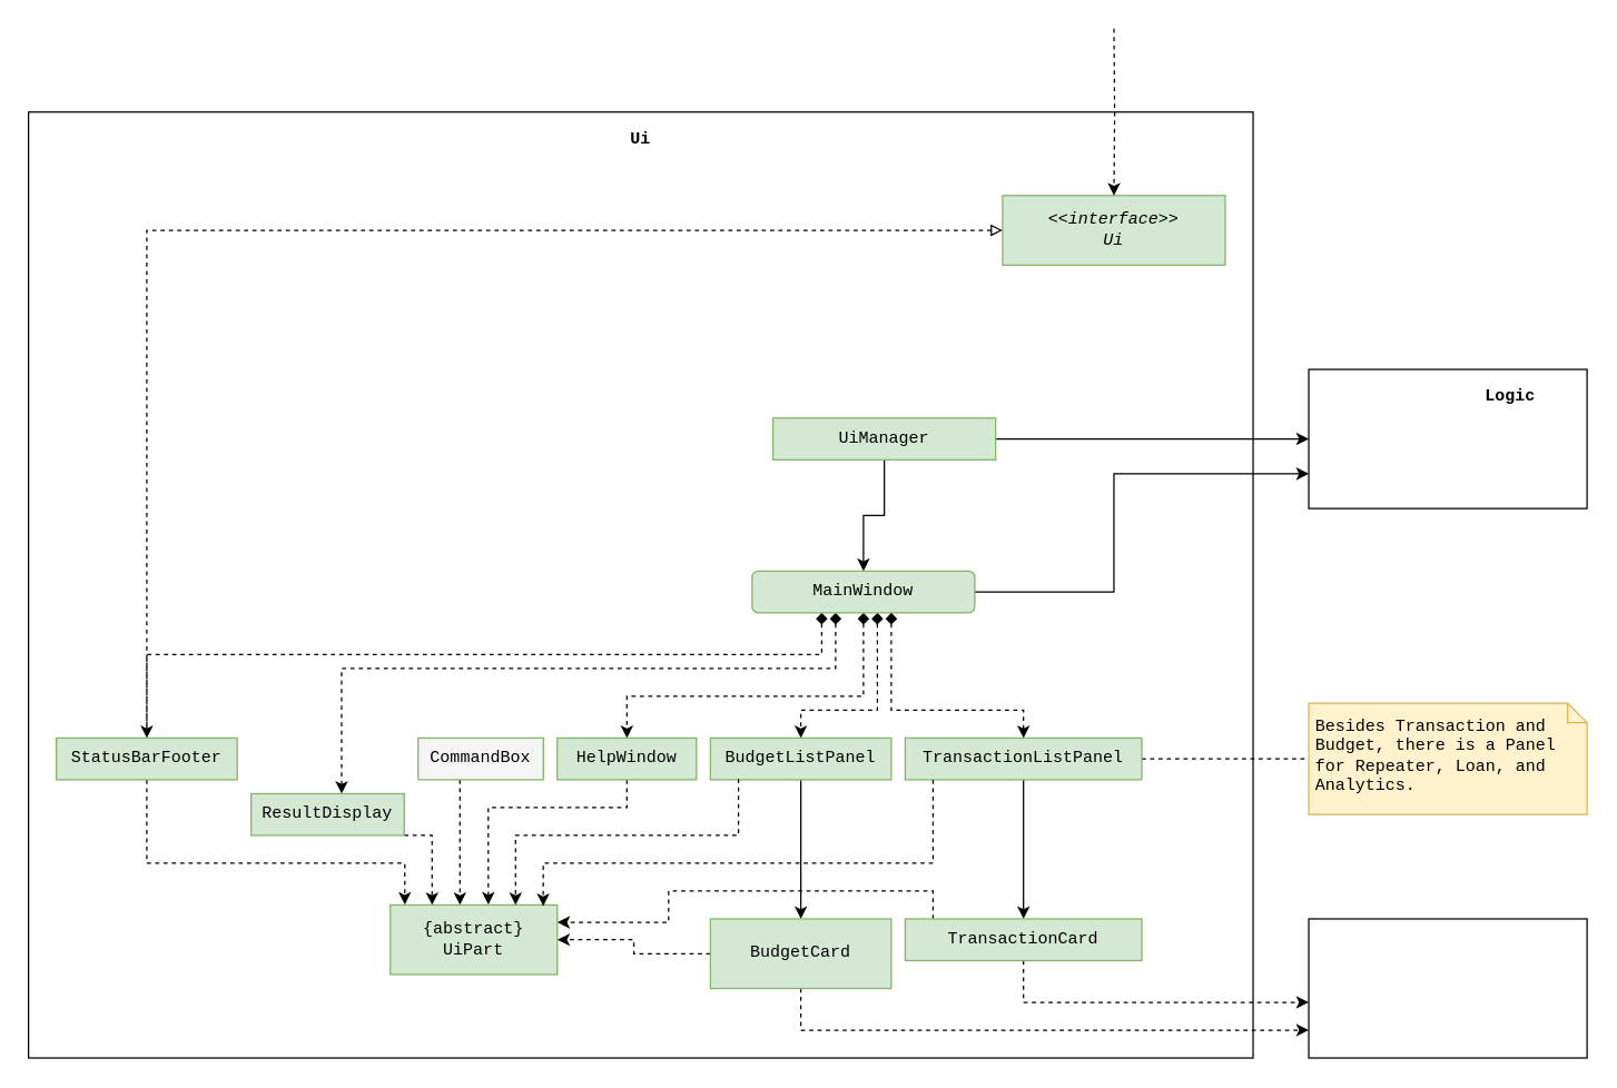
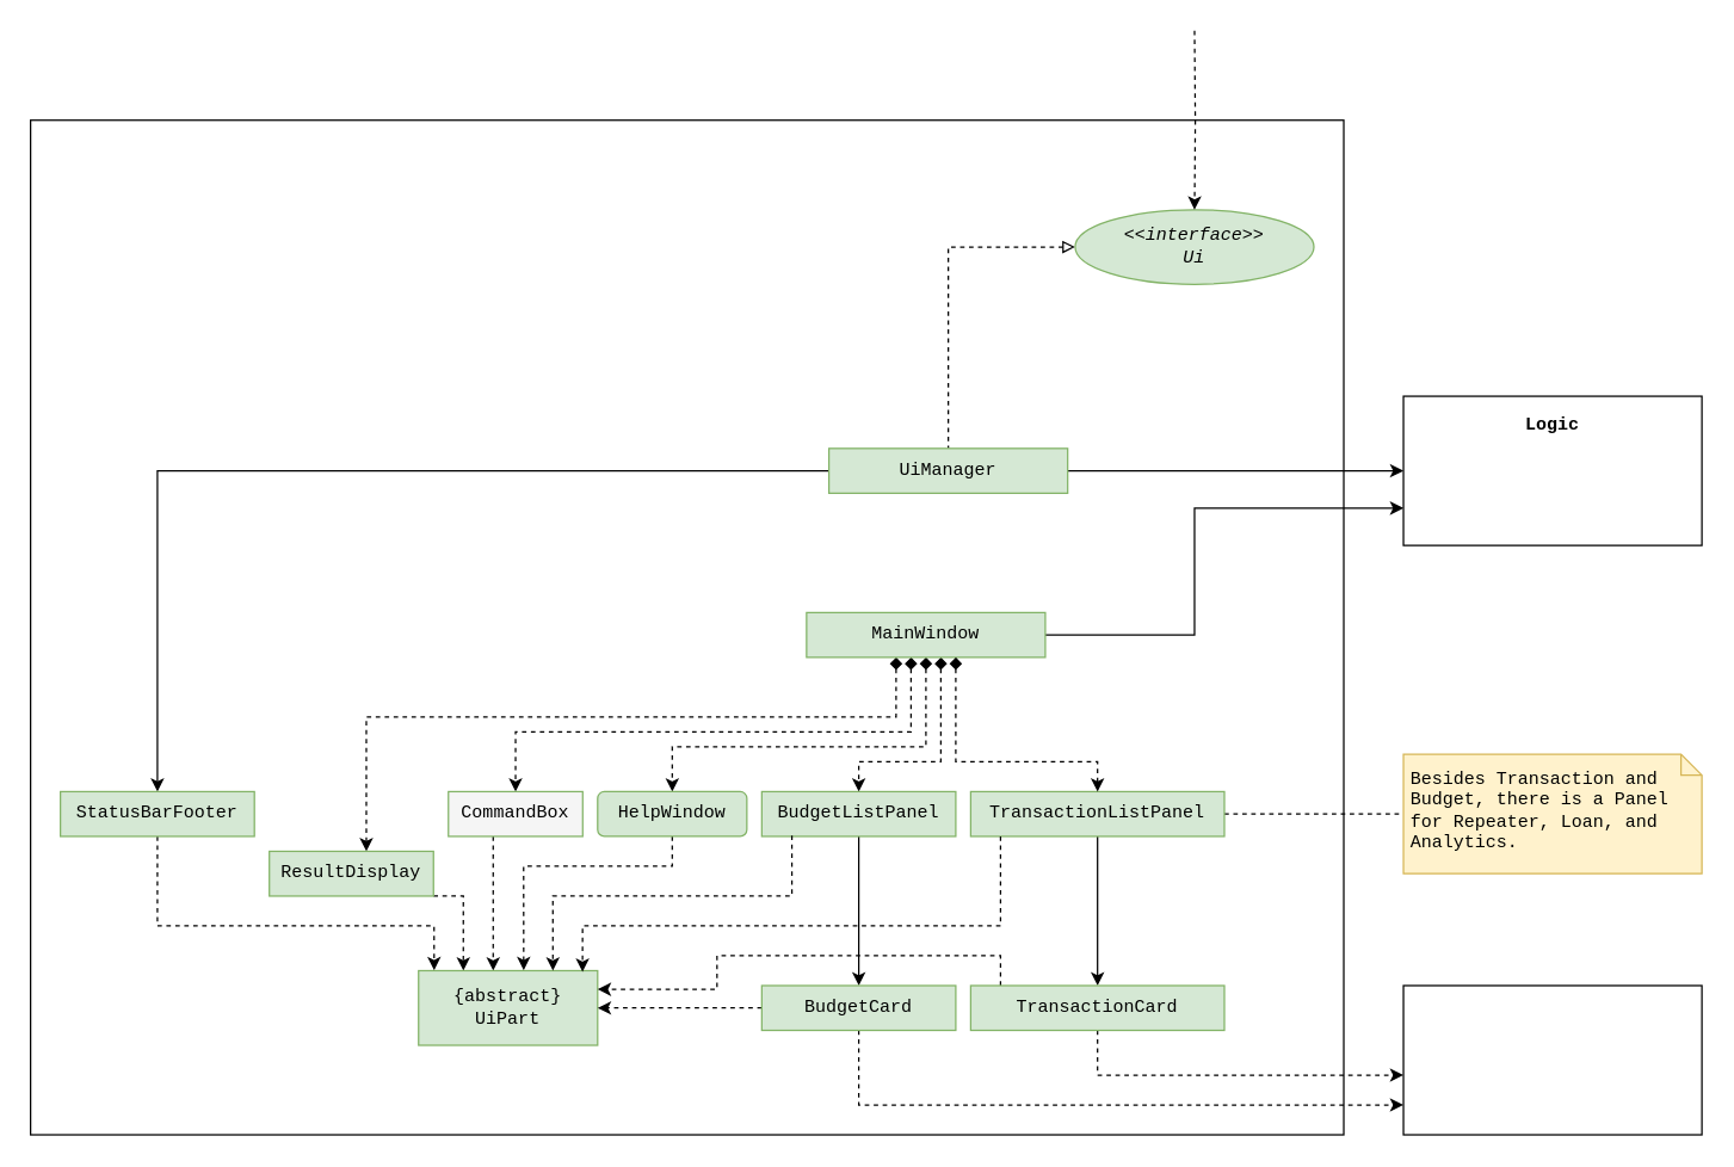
  <mxCell id="0" />
  <mxCell id="1" parent="0" />
  <mxCell id="2" value="" style="rounded=0;whiteSpace=wrap;html=1;fontFamily=Courier New;fillColor=none;" parent="1" vertex="1"><mxGeometry x="20" y="80" width="880" height="680" as="geometry" /></mxCell>
- <mxCell id="3" value="Ui" style="text;html=1;strokeColor=none;fillColor=none;align=center;verticalAlign=middle;whiteSpace=wrap;rounded=0;fontStyle=1;fontFamily=Courier New;" parent="1" vertex="1"><mxGeometry x="440" y="90" width="40" height="20" as="geometry" /></mxCell>
- <mxCell id="4" style="edgeStyle=orthogonalEdgeStyle;rounded=0;orthogonalLoop=1;jettySize=auto;html=1;dashed=1;startArrow=block;startFill=0;endArrow=none;endFill=0;strokeWidth=1;fontFamily=Courier New;" parent="1" source="5" target="17" edge="1"><mxGeometry relative="1" as="geometry" /></mxCell>
- <mxCell id="5" value="&lt;div&gt;&lt;i&gt;&amp;lt;&amp;lt;interface&amp;gt;&amp;gt;&lt;/i&gt;&lt;/div&gt;&lt;div&gt;&lt;i&gt;Ui&lt;br&gt;&lt;/i&gt;&lt;/div&gt;" style="rounded=0;whiteSpace=wrap;html=1;fillColor=#d5e8d4;strokeColor=#82b366;fontFamily=Courier New;" parent="1" vertex="1"><mxGeometry x="720" y="140" width="160" height="50" as="geometry" /></mxCell>
+ <mxCell id="4" style="edgeStyle=orthogonalEdgeStyle;rounded=0;orthogonalLoop=1;jettySize=auto;html=1;dashed=1;startArrow=block;startFill=0;endArrow=none;endFill=0;strokeWidth=1;fontFamily=Courier New;" parent="1" source="5" target="8" edge="1"><mxGeometry relative="1" as="geometry" /></mxCell>
+ <mxCell id="5" value="&lt;div&gt;&lt;i&gt;&amp;lt;&amp;lt;interface&amp;gt;&amp;gt;&lt;/i&gt;&lt;/div&gt;&lt;div&gt;&lt;i&gt;Ui&lt;br&gt;&lt;/i&gt;&lt;/div&gt;" style="ellipse;whiteSpace=wrap;html=1;fillColor=#d5e8d4;strokeColor=#82b366;fontFamily=Courier New;" parent="1" vertex="1"><mxGeometry x="720" y="140" width="160" height="50" as="geometry" /></mxCell>
  <mxCell id="6" style="edgeStyle=orthogonalEdgeStyle;rounded=0;orthogonalLoop=1;jettySize=auto;html=1;entryX=0;entryY=0.5;entryDx=0;entryDy=0;" edge="1" parent="1" source="8" target="26"><mxGeometry relative="1" as="geometry" /></mxCell>
- <mxCell id="7" style="edgeStyle=orthogonalEdgeStyle;rounded=0;orthogonalLoop=1;jettySize=auto;html=1;" edge="1" parent="1" source="8" target="15"><mxGeometry relative="1" as="geometry" /></mxCell>
+ <mxCell id="7" style="edgeStyle=orthogonalEdgeStyle;rounded=0;orthogonalLoop=1;jettySize=auto;html=1;" edge="1" parent="1" source="8" target="17"><mxGeometry relative="1" as="geometry" /></mxCell>
  <mxCell id="8" value="UiManager" style="rounded=0;whiteSpace=wrap;html=1;fillColor=#d5e8d4;strokeColor=#82b366;fontFamily=Courier New;" parent="1" vertex="1"><mxGeometry x="555" y="300" width="160" height="30" as="geometry" /></mxCell>
- <mxCell id="9" style="rounded=0;orthogonalLoop=1;jettySize=auto;html=1;entryX=0.5;entryY=0;entryDx=0;entryDy=0;dashed=1;startArrow=diamond;startFill=1;endArrow=classic;endFill=1;strokeWidth=1;fontFamily=Courier New;edgeStyle=orthogonalEdgeStyle;" parent="1" source="15" target="17" edge="1"><mxGeometry relative="1" as="geometry"><Array as="points"><mxPoint x="590" y="470" /><mxPoint x="105" y="470" /></Array></mxGeometry></mxCell>
  <mxCell id="10" style="rounded=0;orthogonalLoop=1;jettySize=auto;html=1;dashed=1;startArrow=diamond;startFill=1;endArrow=classic;endFill=1;strokeWidth=1;fontFamily=Courier New;edgeStyle=orthogonalEdgeStyle;" parent="1" source="15" target="19" edge="1"><mxGeometry relative="1" as="geometry"><Array as="points"><mxPoint x="600" y="480" /><mxPoint x="245" y="480" /></Array></mxGeometry></mxCell>
+ <mxCell id="11" style="rounded=0;orthogonalLoop=1;jettySize=auto;html=1;dashed=1;startArrow=diamond;startFill=1;endArrow=classic;endFill=1;strokeWidth=1;fontFamily=Courier New;strokeColor=#000000;edgeStyle=orthogonalEdgeStyle;" parent="1" source="15" target="21" edge="1"><mxGeometry relative="1" as="geometry"><Array as="points"><mxPoint x="610" y="490" /><mxPoint x="345" y="490" /></Array></mxGeometry></mxCell>
  <mxCell id="12" style="rounded=0;orthogonalLoop=1;jettySize=auto;html=1;dashed=1;startArrow=diamond;startFill=1;endArrow=classic;endFill=1;strokeWidth=1;fontFamily=Courier New;edgeStyle=orthogonalEdgeStyle;" parent="1" source="15" target="23" edge="1"><mxGeometry relative="1" as="geometry"><Array as="points"><mxPoint x="620" y="500" /><mxPoint x="450" y="500" /></Array></mxGeometry></mxCell>
  <mxCell id="13" style="edgeStyle=orthogonalEdgeStyle;rounded=0;orthogonalLoop=1;jettySize=auto;html=1;entryX=0;entryY=0.75;entryDx=0;entryDy=0;" edge="1" parent="1" source="15" target="26"><mxGeometry relative="1" as="geometry"><Array as="points"><mxPoint x="800" y="425" /><mxPoint x="800" y="340" /></Array></mxGeometry></mxCell>
  <mxCell id="14" style="edgeStyle=orthogonalEdgeStyle;rounded=0;orthogonalLoop=1;jettySize=auto;html=1;startArrow=diamond;startFill=1;endArrow=classic;endFill=1;dashed=1;" edge="1" parent="1" source="15" target="29"><mxGeometry relative="1" as="geometry"><Array as="points"><mxPoint x="630" y="510" /><mxPoint x="575" y="510" /></Array></mxGeometry></mxCell>
- <mxCell id="15" value="MainWindow" style="whiteSpace=wrap;html=1;fillColor=#d5e8d4;strokeColor=#82b366;fontFamily=Courier New;rounded=1;" parent="1" vertex="1"><mxGeometry x="540" y="410" width="160" height="30" as="geometry" /></mxCell>
+ <mxCell id="15" value="MainWindow" style="rounded=0;whiteSpace=wrap;html=1;fillColor=#d5e8d4;strokeColor=#82b366;fontFamily=Courier New;" parent="1" vertex="1"><mxGeometry x="540" y="410" width="160" height="30" as="geometry" /></mxCell>
  <mxCell id="16" style="rounded=0;orthogonalLoop=1;jettySize=auto;html=1;dashed=1;startArrow=none;startFill=0;endArrow=classic;endFill=1;strokeWidth=1;fontFamily=Courier New;edgeStyle=orthogonalEdgeStyle;entryX=0.087;entryY=-0.005;entryDx=0;entryDy=0;entryPerimeter=0;" parent="1" source="17" target="24" edge="1"><mxGeometry relative="1" as="geometry"><Array as="points"><mxPoint x="105" y="620" /><mxPoint x="290" y="620" /></Array><mxPoint x="290" y="649" as="targetPoint" /></mxGeometry></mxCell>
  <mxCell id="17" value="StatusBarFooter" style="rounded=0;whiteSpace=wrap;html=1;fillColor=#d5e8d4;strokeColor=#82b366;fontFamily=Courier New;" parent="1" vertex="1"><mxGeometry x="40" y="530" width="130" height="30" as="geometry" /></mxCell>
  <mxCell id="18" style="edgeStyle=orthogonalEdgeStyle;rounded=0;orthogonalLoop=1;jettySize=auto;html=1;dashed=1;startArrow=none;startFill=0;endArrow=classic;endFill=1;strokeColor=#000000;strokeWidth=1;fontFamily=Courier New;entryX=0.25;entryY=0;entryDx=0;entryDy=0;" parent="1" source="19" target="24" edge="1"><mxGeometry relative="1" as="geometry"><Array as="points"><mxPoint x="245" y="600" /><mxPoint x="310" y="600" /></Array><mxPoint x="310" y="649" as="targetPoint" /></mxGeometry></mxCell>
  <mxCell id="19" value="ResultDisplay" style="rounded=0;whiteSpace=wrap;html=1;fillColor=#d5e8d4;strokeColor=#82b366;fontFamily=Courier New;" parent="1" vertex="1"><mxGeometry x="180" y="570" width="110" height="30" as="geometry" /></mxCell>
  <mxCell id="20" style="edgeStyle=orthogonalEdgeStyle;rounded=0;orthogonalLoop=1;jettySize=auto;html=1;startArrow=none;startFill=0;dashed=1;" edge="1" parent="1" source="21"><mxGeometry relative="1" as="geometry"><mxPoint x="330" y="650" as="targetPoint" /><Array as="points"><mxPoint x="330" y="650" /></Array></mxGeometry></mxCell>
  <mxCell id="21" value="CommandBox" style="rounded=0;whiteSpace=wrap;html=1;fillColor=#f5f5f5;strokeColor=#82b366;fontFamily=Courier New;" parent="1" vertex="1"><mxGeometry x="300" y="530" width="90" height="30" as="geometry" /></mxCell>
  <mxCell id="22" style="edgeStyle=orthogonalEdgeStyle;rounded=0;orthogonalLoop=1;jettySize=auto;html=1;dashed=1;startArrow=none;startFill=0;endArrow=classic;endFill=1;strokeColor=#000000;strokeWidth=1;fontFamily=Courier New;entryX=0.587;entryY=-0.005;entryDx=0;entryDy=0;entryPerimeter=0;" parent="1" source="23" target="24" edge="1"><mxGeometry relative="1" as="geometry"><Array as="points"><mxPoint x="450" y="580" /><mxPoint x="350" y="580" /></Array><mxPoint x="350" y="649" as="targetPoint" /></mxGeometry></mxCell>
- <mxCell id="23" value="HelpWindow" style="rounded=0;whiteSpace=wrap;html=1;fillColor=#d5e8d4;strokeColor=#82b366;fontFamily=Courier New;" parent="1" vertex="1"><mxGeometry x="400" y="530" width="100" height="30" as="geometry" /></mxCell>
+ <mxCell id="23" value="HelpWindow" style="whiteSpace=wrap;html=1;fillColor=#d5e8d4;strokeColor=#82b366;fontFamily=Courier New;rounded=1;" parent="1" vertex="1"><mxGeometry x="400" y="530" width="100" height="30" as="geometry" /></mxCell>
  <mxCell id="24" value="{abstract}&lt;br&gt;&lt;div&gt;UiPart&lt;/div&gt;" style="rounded=0;whiteSpace=wrap;html=1;fillColor=#d5e8d4;strokeColor=#82b366;fontFamily=Courier New;" parent="1" vertex="1"><mxGeometry x="280" y="650" width="120" height="50" as="geometry" /></mxCell>
  <mxCell id="25" value="" style="edgeStyle=orthogonalEdgeStyle;rounded=0;orthogonalLoop=1;jettySize=auto;html=1;dashed=1;startArrow=none;startFill=0;endArrow=classic;endFill=1;fontFamily=Courier New;" parent="1" target="5" edge="1"><mxGeometry relative="1" as="geometry"><mxPoint x="800" y="20" as="sourcePoint" /></mxGeometry></mxCell>
  <mxCell id="26" value="" style="rounded=0;whiteSpace=wrap;html=1;fontFamily=Courier New;fillColor=none;" parent="1" vertex="1"><mxGeometry x="940" y="265" width="200" height="100" as="geometry" /></mxCell>
- <mxCell id="27" value="Logic" style="text;html=1;strokeColor=none;fillColor=none;align=center;verticalAlign=middle;whiteSpace=wrap;rounded=0;fontStyle=1;fontFamily=Courier New;" parent="1" vertex="1"><mxGeometry x="1040" y="275" width="90" height="20" as="geometry" /></mxCell>
+ <mxCell id="27" value="Logic" style="text;html=1;strokeColor=none;fillColor=none;align=center;verticalAlign=middle;whiteSpace=wrap;rounded=0;fontStyle=1;fontFamily=Courier New;" parent="1" vertex="1"><mxGeometry x="995" y="275" width="90" height="20" as="geometry" /></mxCell>
  <mxCell id="28" style="edgeStyle=orthogonalEdgeStyle;rounded=0;orthogonalLoop=1;jettySize=auto;html=1;startArrow=none;startFill=0;endArrow=classic;endFill=1;" edge="1" parent="1" source="29" target="32"><mxGeometry relative="1" as="geometry" /></mxCell>
  <mxCell id="29" value="BudgetListPanel" style="rounded=0;whiteSpace=wrap;html=1;fillColor=#d5e8d4;strokeColor=#82b366;fontFamily=Courier New;" vertex="1" parent="1"><mxGeometry x="510" y="530" width="130" height="30" as="geometry" /></mxCell>
  <mxCell id="30" style="edgeStyle=orthogonalEdgeStyle;rounded=0;orthogonalLoop=1;jettySize=auto;html=1;startArrow=none;startFill=0;endArrow=classic;endFill=1;dashed=1;" edge="1" parent="1" source="32" target="40"><mxGeometry relative="1" as="geometry"><Array as="points"><mxPoint x="575" y="740" /></Array></mxGeometry></mxCell>
  <mxCell id="31" style="edgeStyle=orthogonalEdgeStyle;rounded=0;orthogonalLoop=1;jettySize=auto;html=1;entryX=1;entryY=0.5;entryDx=0;entryDy=0;dashed=1;startArrow=none;startFill=0;endArrow=classic;endFill=1;" edge="1" parent="1" source="32" target="24"><mxGeometry relative="1" as="geometry" /></mxCell>
- <mxCell id="32" value="BudgetCard" style="rounded=0;whiteSpace=wrap;html=1;fillColor=#d5e8d4;strokeColor=#82b366;fontFamily=Courier New;" vertex="1" parent="1"><mxGeometry x="510" y="660" width="130" height="50" as="geometry" /></mxCell>
+ <mxCell id="32" value="BudgetCard" style="rounded=0;whiteSpace=wrap;html=1;fillColor=#d5e8d4;strokeColor=#82b366;fontFamily=Courier New;" vertex="1" parent="1"><mxGeometry x="510" y="660" width="130" height="30" as="geometry" /></mxCell>
  <mxCell id="33" style="edgeStyle=orthogonalEdgeStyle;rounded=0;orthogonalLoop=1;jettySize=auto;html=1;startArrow=none;startFill=0;endArrow=classic;endFill=1;" edge="1" parent="1" source="35" target="39"><mxGeometry relative="1" as="geometry" /></mxCell>
  <mxCell id="34" style="edgeStyle=orthogonalEdgeStyle;rounded=0;orthogonalLoop=1;jettySize=auto;html=1;exitX=1;exitY=0.5;exitDx=0;exitDy=0;entryX=0;entryY=0.5;entryDx=0;entryDy=0;entryPerimeter=0;dashed=1;startArrow=none;startFill=0;endArrow=none;endFill=0;" edge="1" parent="1" source="35" target="43"><mxGeometry relative="1" as="geometry" /></mxCell>
  <mxCell id="35" value="TransactionListPanel" style="rounded=0;whiteSpace=wrap;html=1;fillColor=#d5e8d4;strokeColor=#82b366;fontFamily=Courier New;" vertex="1" parent="1"><mxGeometry x="650" y="530" width="170" height="30" as="geometry" /></mxCell>
  <mxCell id="36" style="edgeStyle=orthogonalEdgeStyle;rounded=0;orthogonalLoop=1;jettySize=auto;html=1;startArrow=diamond;startFill=1;endArrow=classic;endFill=1;dashed=1;exitX=0.625;exitY=1;exitDx=0;exitDy=0;exitPerimeter=0;entryX=0.5;entryY=0;entryDx=0;entryDy=0;" edge="1" parent="1" source="15" target="35"><mxGeometry relative="1" as="geometry"><mxPoint x="640" y="450" as="sourcePoint" /><mxPoint x="585" y="540" as="targetPoint" /><Array as="points"><mxPoint x="640" y="510" /><mxPoint x="735" y="510" /></Array></mxGeometry></mxCell>
  <mxCell id="37" style="edgeStyle=orthogonalEdgeStyle;rounded=0;orthogonalLoop=1;jettySize=auto;html=1;exitX=0.5;exitY=1;exitDx=0;exitDy=0;startArrow=none;startFill=0;endArrow=classic;endFill=1;dashed=1;" edge="1" parent="1" source="39" target="40"><mxGeometry relative="1" as="geometry"><Array as="points"><mxPoint x="735" y="720" /></Array></mxGeometry></mxCell>
  <mxCell id="38" style="edgeStyle=orthogonalEdgeStyle;rounded=0;orthogonalLoop=1;jettySize=auto;html=1;entryX=1;entryY=0.25;entryDx=0;entryDy=0;dashed=1;startArrow=none;startFill=0;endArrow=classic;endFill=1;" edge="1" parent="1" source="39" target="24"><mxGeometry relative="1" as="geometry"><Array as="points"><mxPoint x="670" y="640" /><mxPoint x="480" y="640" /><mxPoint x="480" y="662" /></Array></mxGeometry></mxCell>
  <mxCell id="39" value="TransactionCard" style="rounded=0;whiteSpace=wrap;html=1;fillColor=#d5e8d4;strokeColor=#82b366;fontFamily=Courier New;" vertex="1" parent="1"><mxGeometry x="650" y="660" width="170" height="30" as="geometry" /></mxCell>
  <mxCell id="40" value="" style="rounded=0;whiteSpace=wrap;html=1;fontFamily=Courier New;fillColor=none;" vertex="1" parent="1"><mxGeometry x="940" y="660" width="200" height="100" as="geometry" /></mxCell>
  <mxCell id="41" style="edgeStyle=orthogonalEdgeStyle;rounded=0;orthogonalLoop=1;jettySize=auto;html=1;dashed=1;startArrow=none;startFill=0;endArrow=classic;endFill=1;strokeColor=#000000;strokeWidth=1;fontFamily=Courier New;entryX=0.75;entryY=0;entryDx=0;entryDy=0;" edge="1" parent="1" target="24"><mxGeometry relative="1" as="geometry"><Array as="points"><mxPoint x="530" y="600" /><mxPoint x="370" y="600" /></Array><mxPoint x="530.176" y="559.5" as="sourcePoint" /><mxPoint x="370" y="648" as="targetPoint" /></mxGeometry></mxCell>
  <mxCell id="42" style="edgeStyle=orthogonalEdgeStyle;rounded=0;orthogonalLoop=1;jettySize=auto;html=1;dashed=1;startArrow=none;startFill=0;endArrow=classic;endFill=1;strokeColor=#000000;strokeWidth=1;fontFamily=Courier New;entryX=0.75;entryY=0;entryDx=0;entryDy=0;" edge="1" parent="1"><mxGeometry relative="1" as="geometry"><Array as="points"><mxPoint x="670" y="560" /><mxPoint x="670" y="620" /><mxPoint x="390" y="620" /></Array><mxPoint x="670" y="560" as="sourcePoint" /><mxPoint x="389.857" y="650.786" as="targetPoint" /></mxGeometry></mxCell>
  <mxCell id="43" value="Besides Transaction and Budget, there is a Panel for Repeater, Loan, and Analytics." style="shape=note;whiteSpace=wrap;html=1;size=14;verticalAlign=top;align=left;spacingTop=0;fillColor=#fff2cc;fontFamily=Courier New;strokeColor=#d6b656;shadow=0;spacing=5;spacingLeft=0;" vertex="1" parent="1"><mxGeometry x="940" y="505" width="200" height="80" as="geometry" /></mxCell>
